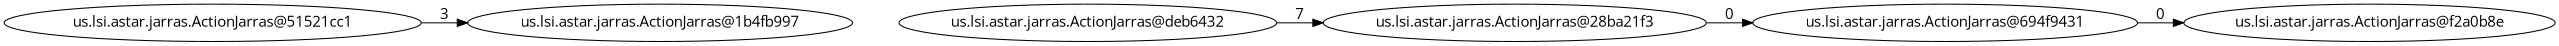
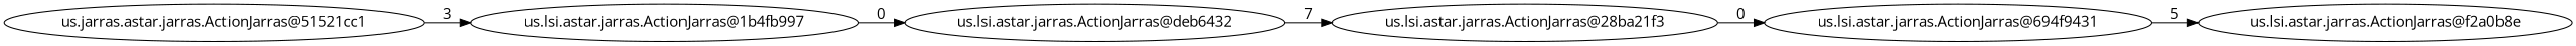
  digraph {
    fontname="Open Sans"
    rankdir=LR
    node [fontname="Open Sans"]
    edge [fontname="Open Sans"]
-   n1 [label="us.lsi.astar.jarras.ActionJarras@51521cc1"]
+   n1 [label="us.jarras.astar.jarras.ActionJarras@51521cc1"]
    n2 [label="us.lsi.astar.jarras.ActionJarras@1b4fb997"]
    n3 [label="us.lsi.astar.jarras.ActionJarras@deb6432"]
    n4 [label="us.lsi.astar.jarras.ActionJarras@28ba21f3"]
    n5 [label="us.lsi.astar.jarras.ActionJarras@694f9431"]
    n6 [label="us.lsi.astar.jarras.ActionJarras@f2a0b8e"]
    n1 -> n2 [label=3]
+   n2 -> n3 [label=0]
    n3 -> n4 [label=7]
    n4 -> n5 [label=0]
-   n5 -> n6 [label=0]
+   n5 -> n6 [label=5]
  }
